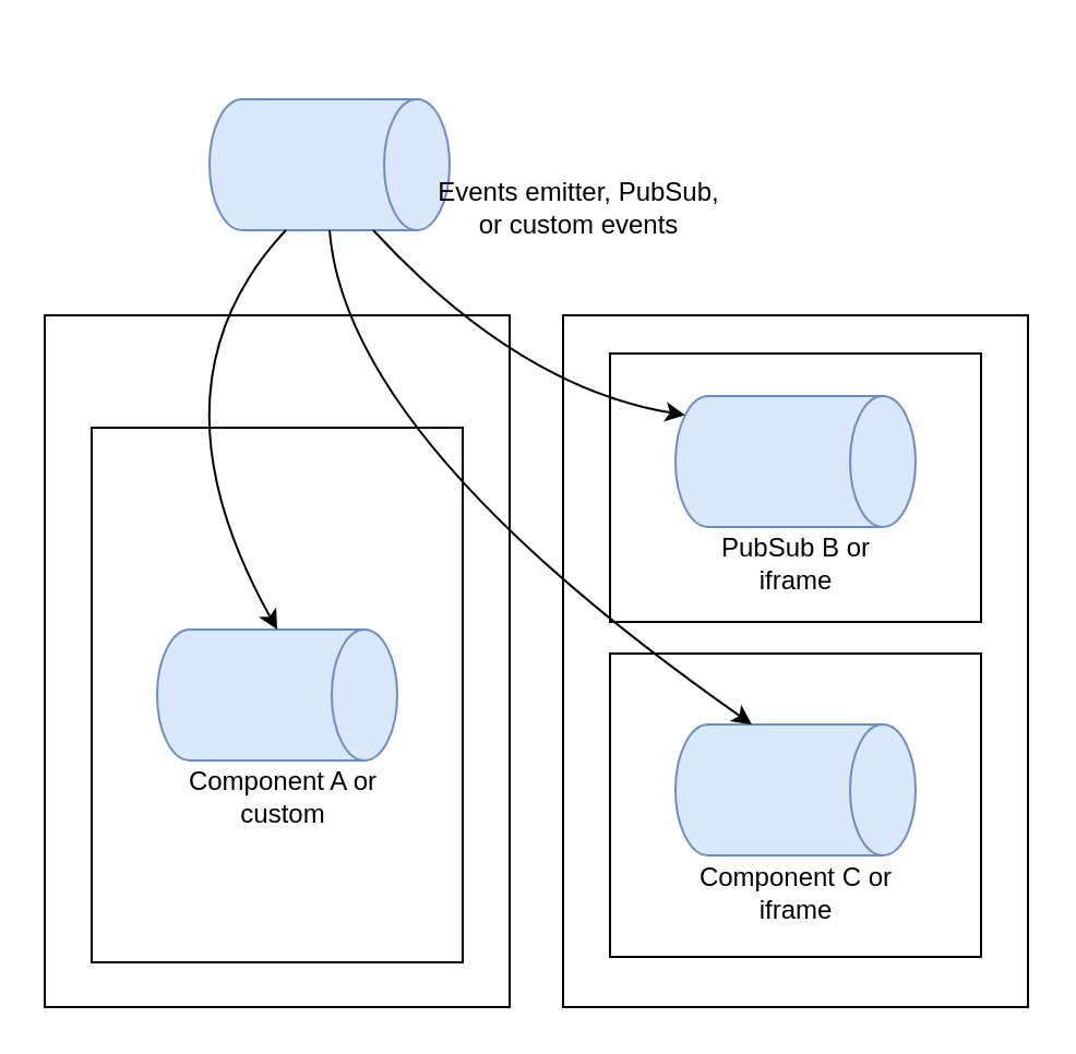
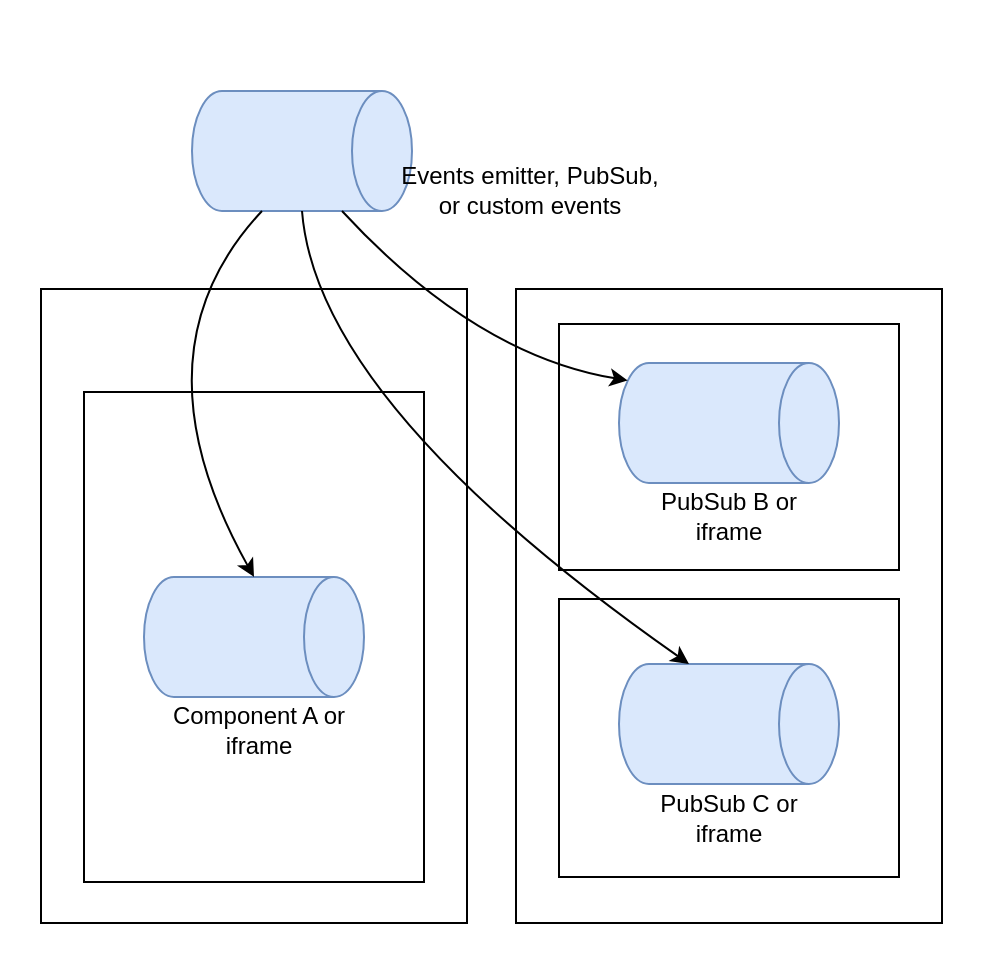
  <mxCell id="0" />
  <mxCell id="1" parent="0" />
  <mxCell id="2" value="" style="rounded=0;whiteSpace=wrap;html=1;" vertex="1" parent="1"><mxGeometry x="257.5" y="144" width="213" height="317" as="geometry" /></mxCell>
  <mxCell id="3" value="" style="rounded=0;whiteSpace=wrap;html=1;" vertex="1" parent="1"><mxGeometry x="20" y="144" width="213" height="317" as="geometry" /></mxCell>
  <mxCell id="4" value="" style="rounded=0;whiteSpace=wrap;html=1;" vertex="1" parent="1"><mxGeometry x="41.5" y="195.5" width="170" height="245" as="geometry" /></mxCell>
  <mxCell id="5" value="" style="shape=cylinder3;whiteSpace=wrap;html=1;boundedLbl=1;backgroundOutline=1;size=15;rotation=90;fillColor=#dae8fc;strokeColor=#6c8ebf;" vertex="1" parent="1"><mxGeometry x="96.5" y="263" width="60" height="110" as="geometry" /></mxCell>
  <mxCell id="6" value="" style="shape=cylinder3;whiteSpace=wrap;html=1;boundedLbl=1;backgroundOutline=1;size=15;rotation=90;fillColor=#dae8fc;strokeColor=#6c8ebf;" vertex="1" parent="1"><mxGeometry x="120.5" y="20" width="60" height="110" as="geometry" /></mxCell>
- <mxCell id="7" value="Component A or custom" style="text;html=1;strokeColor=none;fillColor=none;align=center;verticalAlign=middle;whiteSpace=wrap;rounded=0;" vertex="1" parent="1"><mxGeometry x="77.5" y="350" width="103" height="30" as="geometry" /></mxCell>
+ <mxCell id="7" value="Component A or iframe" style="text;html=1;strokeColor=none;fillColor=none;align=center;verticalAlign=middle;whiteSpace=wrap;rounded=0;" vertex="1" parent="1"><mxGeometry x="77.5" y="350" width="103" height="30" as="geometry" /></mxCell>
  <mxCell id="8" value="" style="rounded=0;whiteSpace=wrap;html=1;" vertex="1" parent="1"><mxGeometry x="279" y="161.5" width="170" height="123" as="geometry" /></mxCell>
  <mxCell id="9" value="" style="shape=cylinder3;whiteSpace=wrap;html=1;boundedLbl=1;backgroundOutline=1;size=15;rotation=90;fillColor=#dae8fc;strokeColor=#6c8ebf;" vertex="1" parent="1"><mxGeometry x="334" y="156" width="60" height="110" as="geometry" /></mxCell>
  <mxCell id="10" value="PubSub B or iframe" style="text;html=1;strokeColor=none;fillColor=none;align=center;verticalAlign=middle;whiteSpace=wrap;rounded=0;" vertex="1" parent="1"><mxGeometry x="312.5" y="243" width="103" height="30" as="geometry" /></mxCell>
  <mxCell id="11" value="" style="rounded=0;whiteSpace=wrap;html=1;" vertex="1" parent="1"><mxGeometry x="279" y="299" width="170" height="139" as="geometry" /></mxCell>
  <mxCell id="12" value="" style="shape=cylinder3;whiteSpace=wrap;html=1;boundedLbl=1;backgroundOutline=1;size=15;rotation=90;fillColor=#dae8fc;strokeColor=#6c8ebf;" vertex="1" parent="1"><mxGeometry x="334" y="306.5" width="60" height="110" as="geometry" /></mxCell>
- <mxCell id="13" value="Component C or iframe" style="text;html=1;strokeColor=none;fillColor=none;align=center;verticalAlign=middle;whiteSpace=wrap;rounded=0;" vertex="1" parent="1"><mxGeometry x="312.5" y="393.5" width="103" height="30" as="geometry" /></mxCell>
+ <mxCell id="13" value="PubSub C or iframe" style="text;html=1;strokeColor=none;fillColor=none;align=center;verticalAlign=middle;whiteSpace=wrap;rounded=0;" vertex="1" parent="1"><mxGeometry x="312.5" y="393.5" width="103" height="30" as="geometry" /></mxCell>
  <mxCell id="14" value="Events emitter, PubSub, or custom events" style="text;html=1;strokeColor=none;fillColor=none;align=center;verticalAlign=middle;whiteSpace=wrap;rounded=0;" vertex="1" parent="1"><mxGeometry x="197" y="80" width="136" height="30" as="geometry" /></mxCell>
  <mxCell id="15" value="" style="curved=1;endArrow=classic;html=1;rounded=0;exitX=1;exitY=0;exitDx=0;exitDy=75;exitPerimeter=0;entryX=0;entryY=0.5;entryDx=0;entryDy=0;entryPerimeter=0;" edge="1" parent="1" source="6" target="5"><mxGeometry width="50" height="50" relative="1" as="geometry"><mxPoint x="397" y="361" as="sourcePoint" /><mxPoint x="447" y="311" as="targetPoint" /><Array as="points"><mxPoint x="64" y="176" /></Array></mxGeometry></mxCell>
  <mxCell id="16" value="" style="curved=1;endArrow=classic;html=1;rounded=0;exitX=1;exitY=0.5;exitDx=0;exitDy=0;exitPerimeter=0;entryX=0;entryY=0;entryDx=0;entryDy=75;entryPerimeter=0;" edge="1" parent="1" source="6" target="12"><mxGeometry width="50" height="50" relative="1" as="geometry"><mxPoint x="397" y="361" as="sourcePoint" /><mxPoint x="447" y="311" as="targetPoint" /><Array as="points"><mxPoint x="158" y="201" /></Array></mxGeometry></mxCell>
  <mxCell id="17" value="" style="curved=1;endArrow=classic;html=1;rounded=0;exitX=1;exitY=0;exitDx=0;exitDy=35;exitPerimeter=0;entryX=0.145;entryY=1;entryDx=0;entryDy=-4.35;entryPerimeter=0;" edge="1" parent="1" source="6" target="9"><mxGeometry width="50" height="50" relative="1" as="geometry"><mxPoint x="397" y="361" as="sourcePoint" /><mxPoint x="447" y="311" as="targetPoint" /><Array as="points"><mxPoint x="237" y="177" /></Array></mxGeometry></mxCell>
